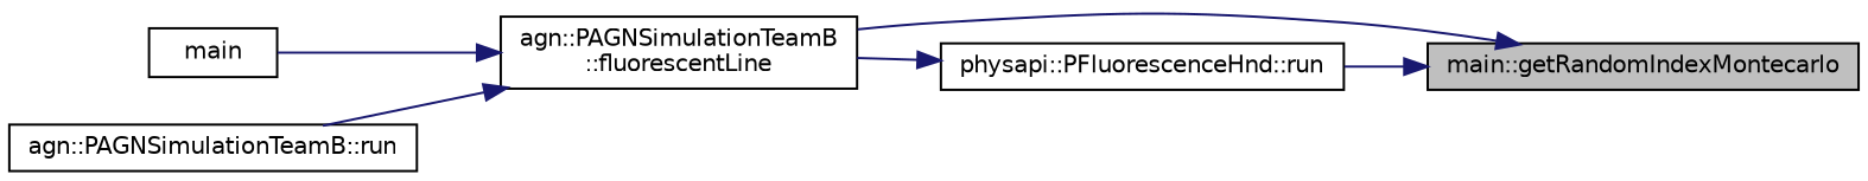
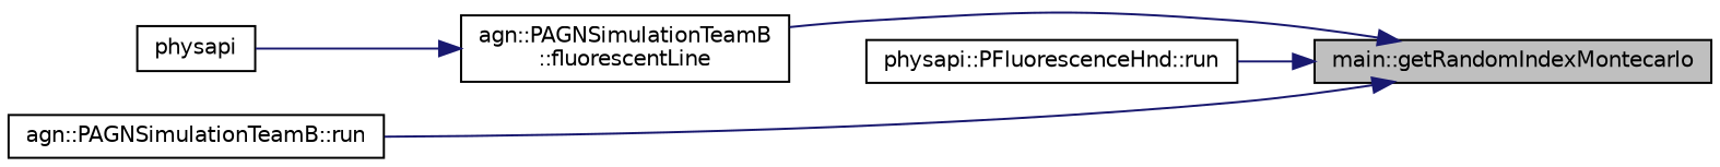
  digraph {
    rankdir=RL
    node [color=black fillcolor=white fontname=Helvetica fontsize=10 shape=record style=filled]
    edge [color=midnightblue dir=back fontname=Helvetica fontsize=10 labelfontname=Helvetica labelfontsize=10 style=solid]
    n1 [fillcolor=grey75 fontcolor=black height=0.2 label="main::getRandomIndexMontecarlo" width=0.4]
    n2 [height=0.2 label="agn::PAGNSimulationTeamB\l::fluorescentLine" width=0.4]
    n3 [height=0.2 label="physapi::PFluorescenceHnd::run" width=0.4]
    n4 [height=0.2 label="agn::PAGNSimulationTeamB::run" width=0.4]
-   n5 [height=0.2 label=main width=0.4]
+   n5 [height=0.2 label=physapi width=0.4]
    n1 -> n2
    n1 -> n3
-   n2 -> n4
+   n1 -> n4
    n2 -> n5
-   n3 -> n2
  }
